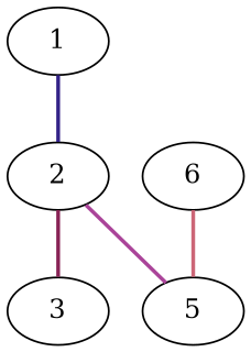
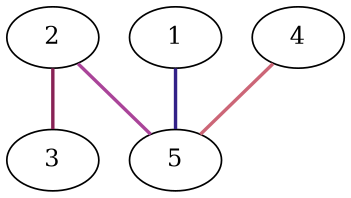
  graph {
    rankdir=BT
    edge [style=bold]
    2
    1
    3
    5
-   4 [label=6]
-   2 -- 1 [color="#332288"]
+   4
+   5 -- 1 [color="#332288"]
    3 -- 2 [color="#882255"]
    5 -- 2 [color="#AA4499"]
    5 -- 4 [color="#CC6677"]
  }
